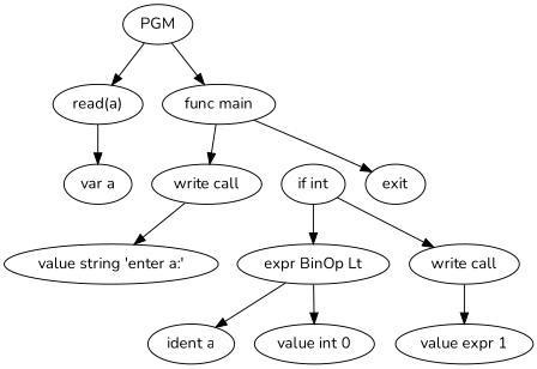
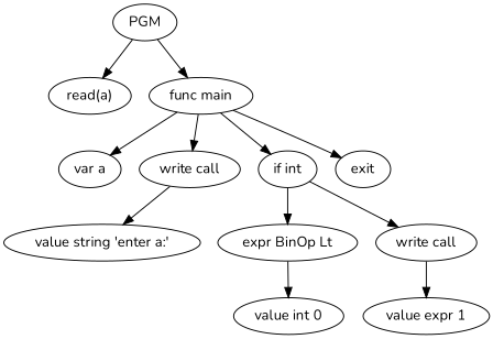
  digraph {
    fontname=Nunito
    node [fontname=Nunito shape=ellipse]
    edge [fontname=Nunito]
    n1 [label=PGM]
    n2 [label="func main"]
    n3 [label="read(a)"]
    n4 [label="var a"]
    n5 [label="write call"]
    n6 [label="if int"]
    n7 [label=exit]
    n8 [label="value string 'enter a:'"]
    n9 [label="expr BinOp Lt"]
    n10 [label="write call"]
-   n11 [label="ident a"]
    n12 [label="value int 0"]
    n13 [label="value expr 1"]
    n1 -> n2
    n1 -> n3
-   n3 -> n4
+   n2 -> n4
    n2 -> n5
+   n2 -> n6
    n2 -> n7
    n5 -> n8
    n6 -> n9
    n6 -> n10
-   n9 -> n11
    n9 -> n12
    n10 -> n13
  }
